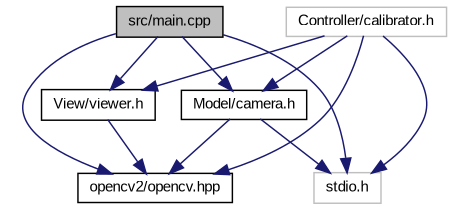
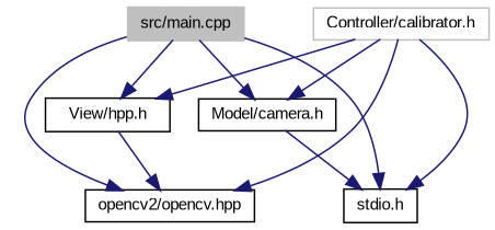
  digraph {
    fontname="Liberation Sans"
    node [color=black fillcolor=white fontname="Liberation Sans" fontsize=10 shape=record style=filled]
    edge [color=midnightblue fontname="Liberation Sans" fontsize=10 labelfontname=Helvetica labelfontsize=10 style=solid]
-   n1 [fillcolor=grey75 fontcolor=black height=0.2 label="src/main.cpp" width=0.4]
+   n1 [color=grey75 fillcolor=grey75 fontcolor=black height=0.2 label="src/main.cpp" width=0.4]
    n2 [height=0.2 label="opencv2/opencv.hpp" width=0.4]
-   n3 [color=grey75 height=0.2 label="stdio.h" width=0.4]
+   n3 [height=0.2 label="stdio.h" width=0.4]
    n4 [height=0.2 label="Model/camera.h" width=0.4]
-   n5 [height=0.2 label="View/viewer.h" width=0.4]
+   n5 [height=0.2 label="View/hpp.h" width=0.4]
    n6 [color=grey75 height=0.2 label="Controller/calibrator.h" width=0.4]
    n1 -> n2
    n1 -> n3
    n1 -> n4
    n1 -> n5
-   n4 -> n2
    n4 -> n3
    n5 -> n2
    n6 -> n2
    n6 -> n3
    n6 -> n4
    n6 -> n5
  }
